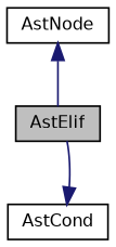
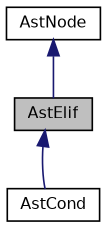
  digraph {
    node [color=black fillcolor=white fontname=Helvetica fontsize=10 shape=record style=filled]
    edge [color=midnightblue dir=back fontname=Helvetica fontsize=10 labelfontname=Helvetica labelfontsize=10 style=solid]
    n1 [fillcolor=grey75 fontcolor=black height=0.2 label=AstElif width=0.4]
    n2 [height=0.2 label=AstCond width=0.4]
    n3 [height=0.2 label=AstNode width=0.4]
-   n2 -> n1
+   n1 -> n2
    n3 -> n1
  }
